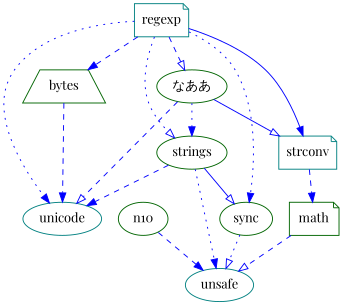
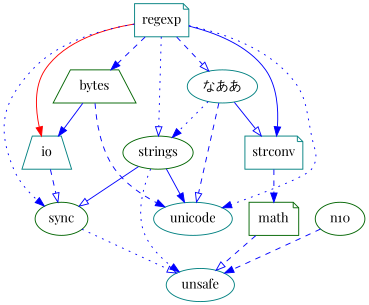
  digraph {
    fontname="Playfair Display"
    node [color=darkgreen fontname="Playfair Display" shape=ellipse]
    edge [arrowhead=normal color=blue fontname="Playfair Display" style=dashed]
    n0 [color=teal label=regexp shape=note]
    n1 [label=bytes shape=trapezium]
-   n3 [label="なああ"]
+   n2 [color=teal label=io shape=trapezium]
+   n3 [color=teal label="なああ"]
    n5 [color=teal label=strconv shape=note]
    n6 [label=strings]
    n7 [label=sync]
    n8 [color=teal label=unicode]
    n13 [label=math shape=note]
    n15 [color=teal label=unsafe]
    n10
    n0 -> n1
+   n0 -> n2 [color=red style=solid]
    n0 -> n3 [arrowhead=onormal]
    n0 -> n5 [style=solid]
    n0 -> n6 [arrowhead=onormal style=dotted]
    n0 -> n7 [style=dotted]
    n0 -> n8 [style=dotted]
+   n1 -> n2 [style=solid]
    n1 -> n8
+   n2 -> n7 [arrowhead=onormal]
    n3 -> n5 [arrowhead=onormal style=solid]
    n3 -> n6 [style=dotted]
    n3 -> n8 [arrowhead=onormal]
    n5 -> n13
    n6 -> n7 [arrowhead=onormal style=solid]
-   n6 -> n8
+   n6 -> n8 [style=solid]
    n6 -> n15 [style=dotted]
    n7 -> n15 [arrowhead=onormal style=dotted]
    n13 -> n15 [arrowhead=onormal]
    n10 -> n15
  }
